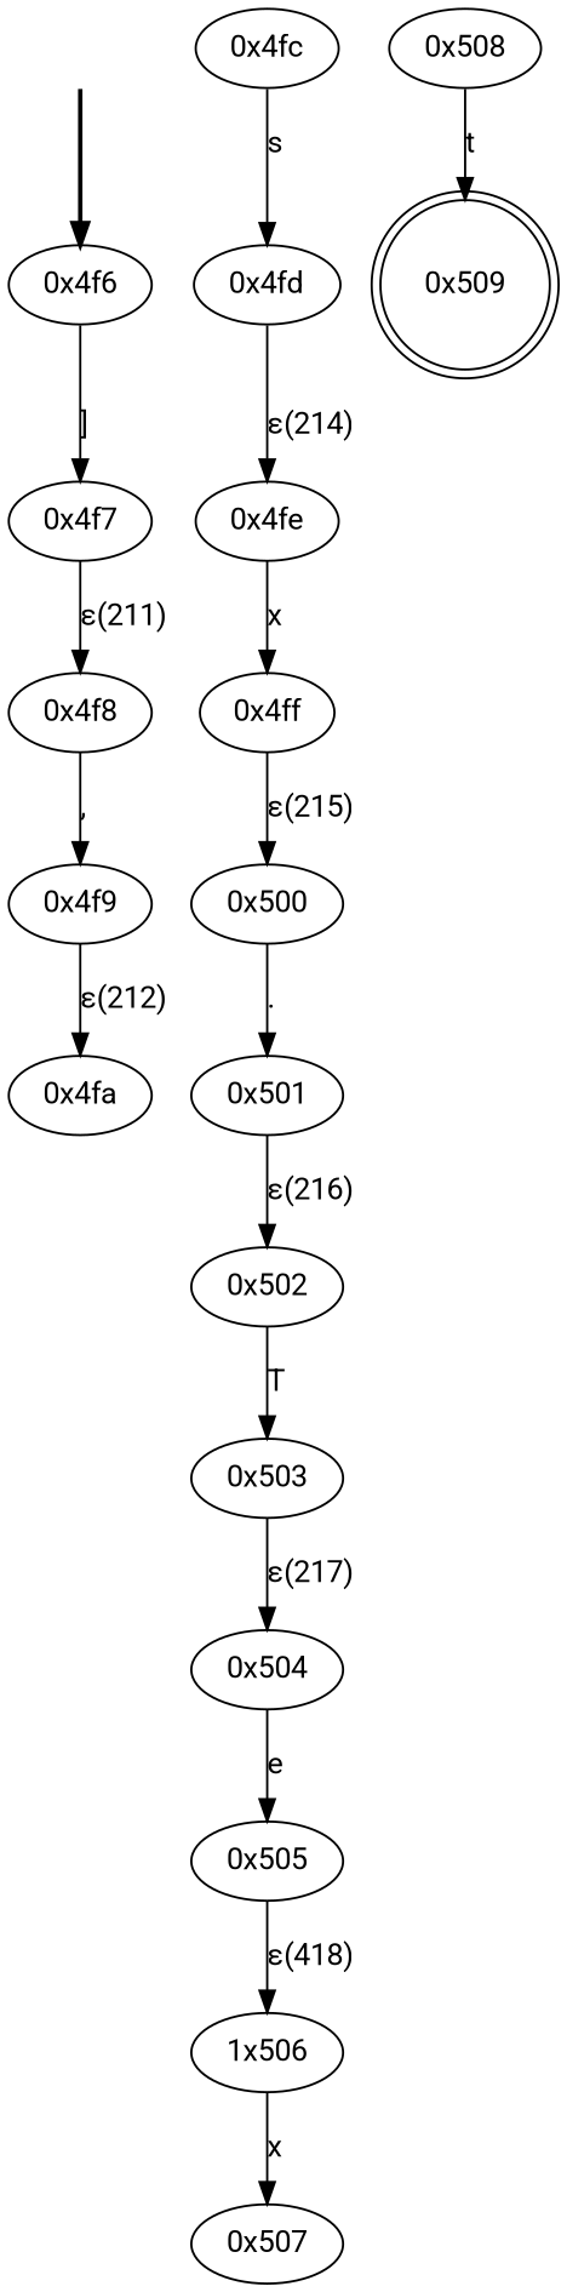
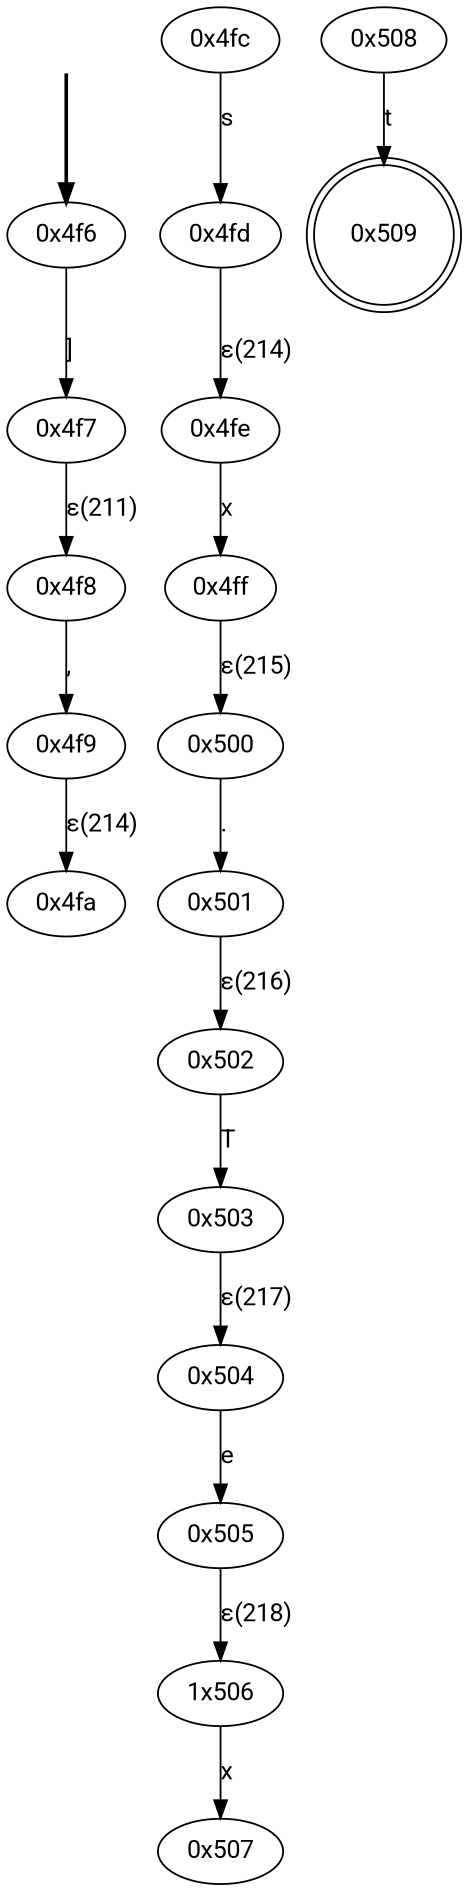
  digraph {
    fontname=Roboto
    node [fontname=Roboto]
    edge [fontname=Roboto]
    fake [style=invisible]
    "0x4f6" [root=true]
    "0x4f7"
    "0x4f8"
    "0x4f9"
    "0x4fa"
    "0x4fc"
    "0x4fd"
    "0x4fe"
    "0x4ff"
    "0x500"
    "0x501"
    "0x502"
    "0x503"
    "0x504"
    "0x505"
    n17 [label="1x506"]
    "0x507"
    "0x509" [shape=doublecircle]
    "0x508"
    fake -> "0x4f6" [style=bold]
    "0x4f6" -> "0x4f7" [label="]"]
    "0x4f7" -> "0x4f8" [label="ε(211)"]
    "0x4f8" -> "0x4f9" [label=","]
-   "0x4f9" -> "0x4fa" [label="ε(212)"]
+   "0x4f9" -> "0x4fa" [label="ε(214)"]
    "0x4fc" -> "0x4fd" [label=s]
    "0x4fd" -> "0x4fe" [label="ε(214)"]
    "0x4fe" -> "0x4ff" [label=x]
    "0x4ff" -> "0x500" [label="ε(215)"]
    "0x500" -> "0x501" [label="."]
    "0x501" -> "0x502" [label="ε(216)"]
    "0x502" -> "0x503" [label=T]
    "0x503" -> "0x504" [label="ε(217)"]
    "0x504" -> "0x505" [label=e]
-   "0x505" -> n17 [label="ε(418)"]
+   "0x505" -> n17 [label="ε(218)"]
    n17 -> "0x507" [label=x]
    "0x508" -> "0x509" [label=t]
  }
